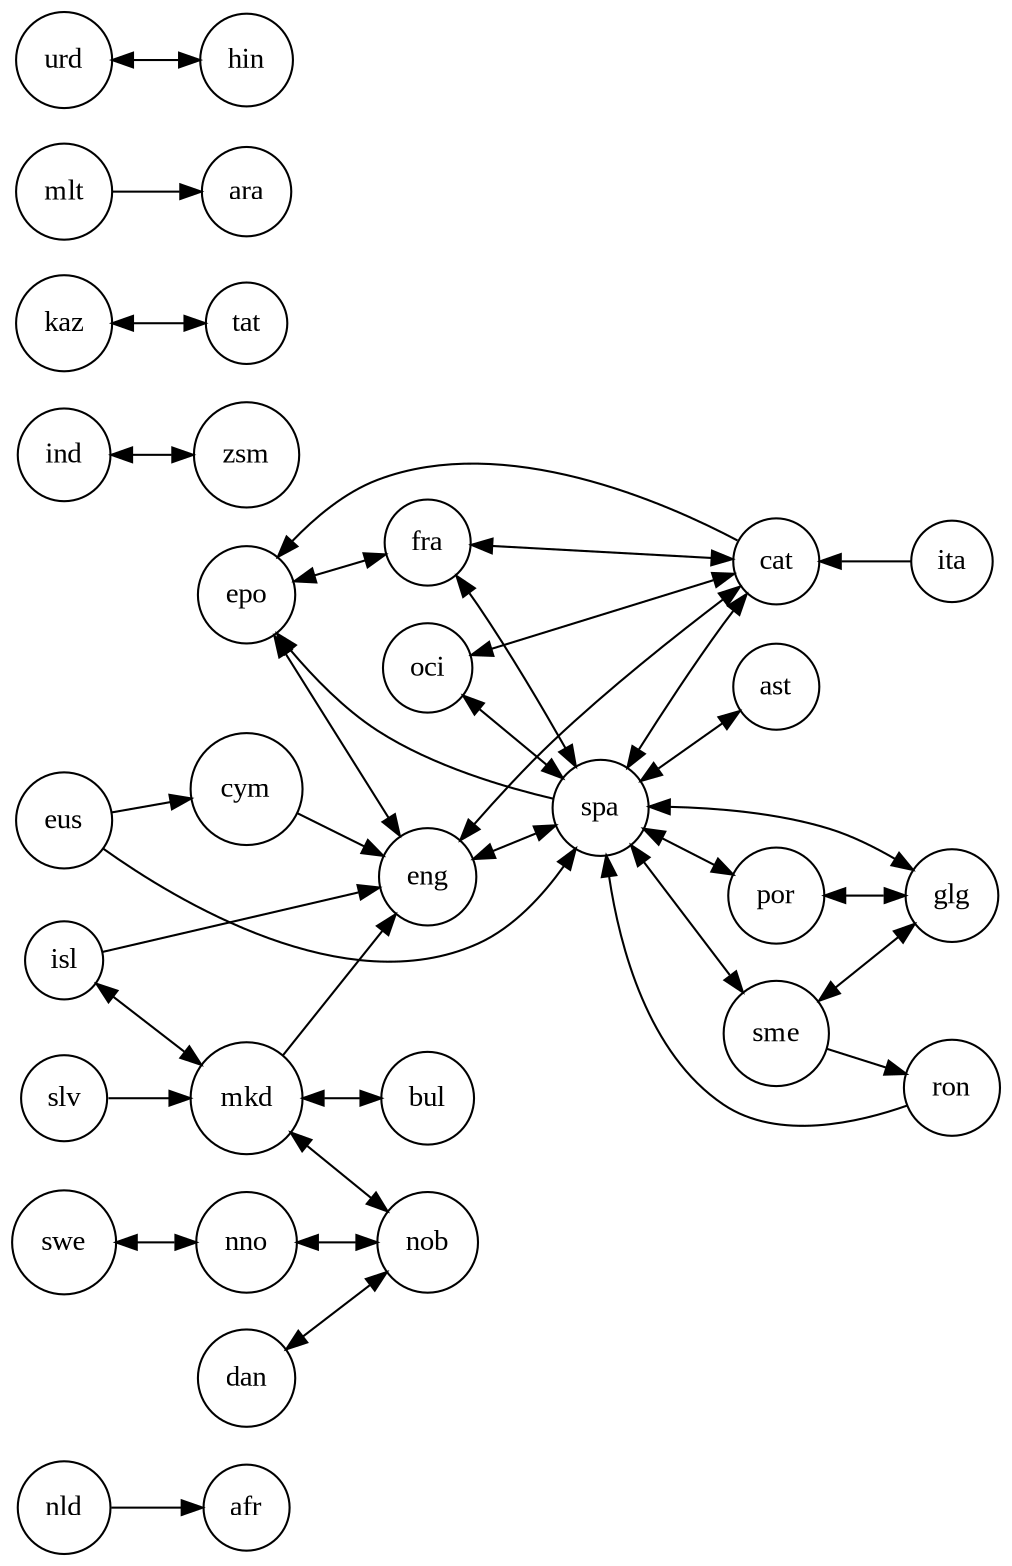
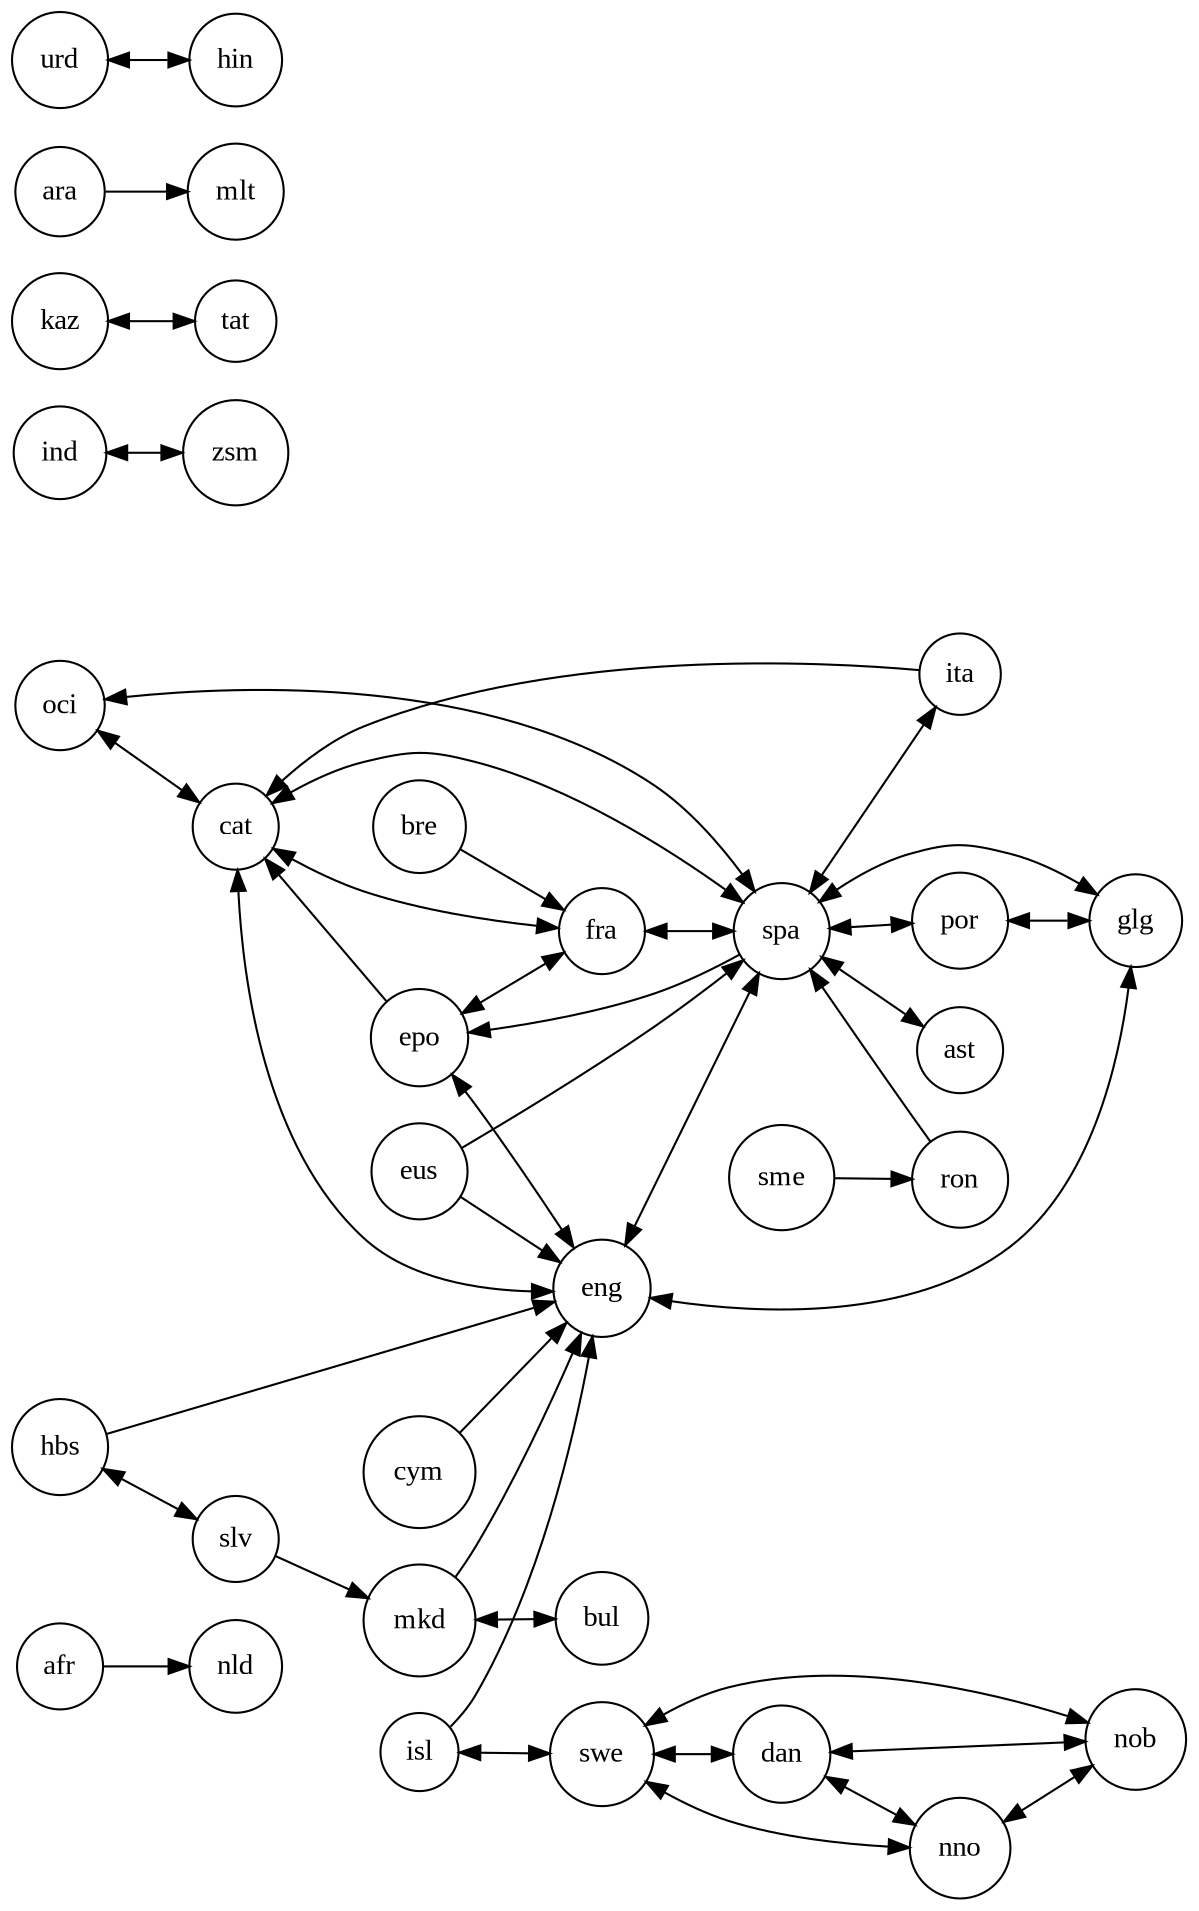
  digraph {
    fontname="Liberation Serif"
    rankdir=LR
    node [fontname="Liberation Serif" shape=circle]
    edge [fontname="Liberation Serif" dir=both]
    afr
    nld
    cat
    ita
+   bre
    fra
    spa
    glg
    ast
    por
    ron
    cym
    eng
    dan
    nno
    nob
    epo
    eus
+   hbs
    slv
    mkd
    bul
    ind
    zsm
    isl
    swe
    kaz
    tat
    mlt
    ara
    oci
    sme
    urd
    hin
-   nld -> afr [dir=""]
+   afr -> nld [dir=""]
    cat -> ita [dir=back]
+   bre -> fra [dir=""]
    fra -> cat
    fra -> spa
    spa -> cat
-   spa -> sme
+   spa -> ita
    spa -> glg
    spa -> ast
    spa -> por
    spa -> ron [dir=back]
    por -> glg
    cym -> eng [dir=""]
    eng -> cat
    eng -> spa
-   sme -> glg
+   eng -> glg
+   dan -> nno
    dan -> nob
    nno -> nob
-   epo -> cat [dir=back]
+   cat -> epo [dir=back]
    epo -> fra
    epo -> spa [dir=back]
    epo -> eng
    eus -> spa [dir=""]
-   eus -> cym [dir=""]
+   eus -> eng [dir=""]
+   hbs -> eng [dir=""]
+   hbs -> slv
    slv -> mkd [dir=""]
    mkd -> eng [dir=""]
    mkd -> bul
    ind -> zsm
    isl -> eng [dir=""]
-   isl -> mkd
+   isl -> swe
+   swe -> dan
    swe -> nno
-   mkd -> nob
+   swe -> nob
    kaz -> tat
-   mlt -> ara [dir=""]
+   ara -> mlt [dir=""]
    oci -> cat
    oci -> spa
    sme -> ron [dir=""]
    urd -> hin
  }
